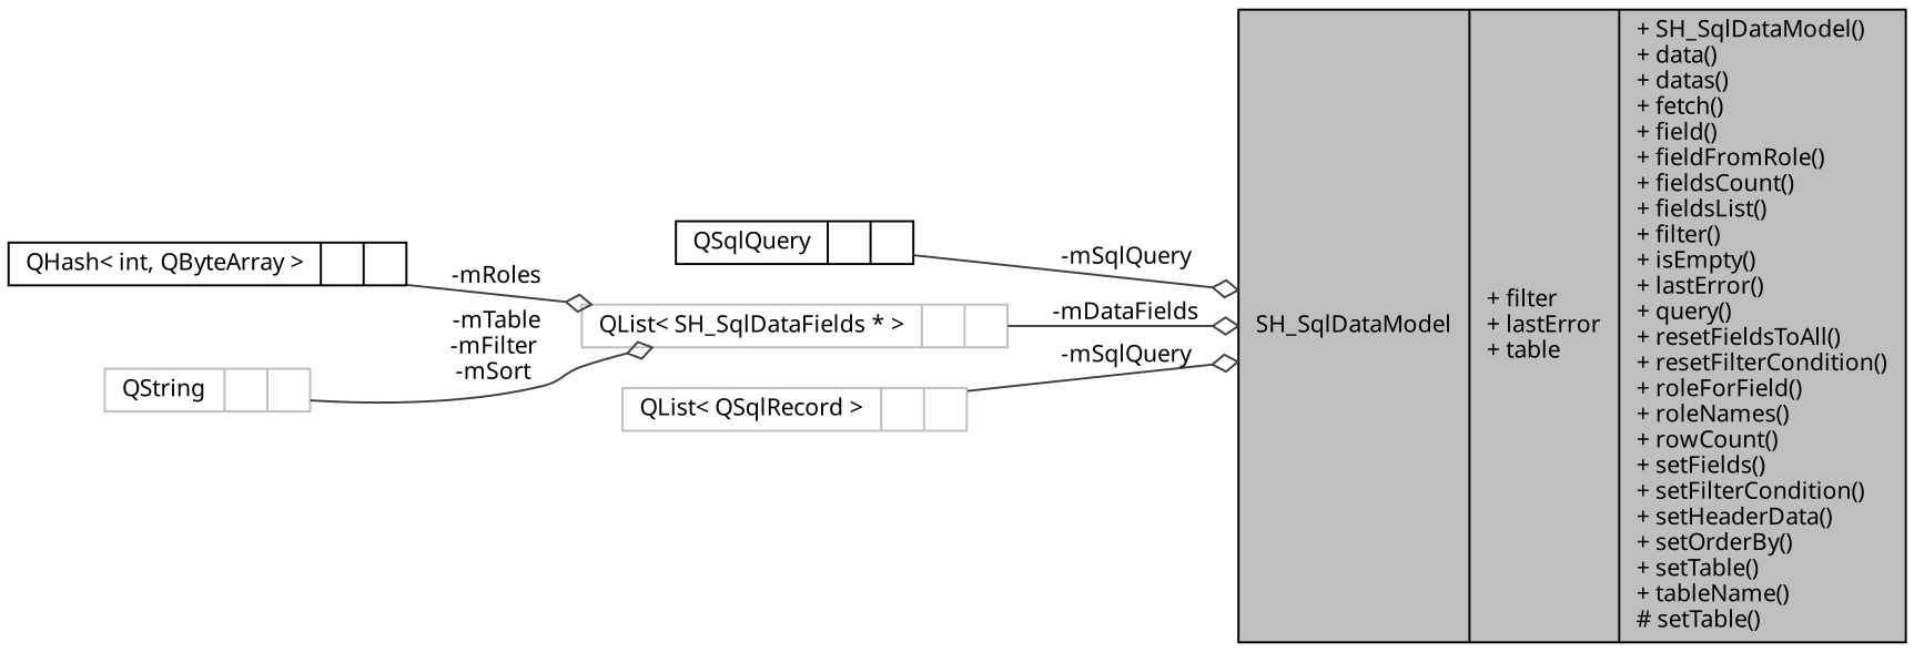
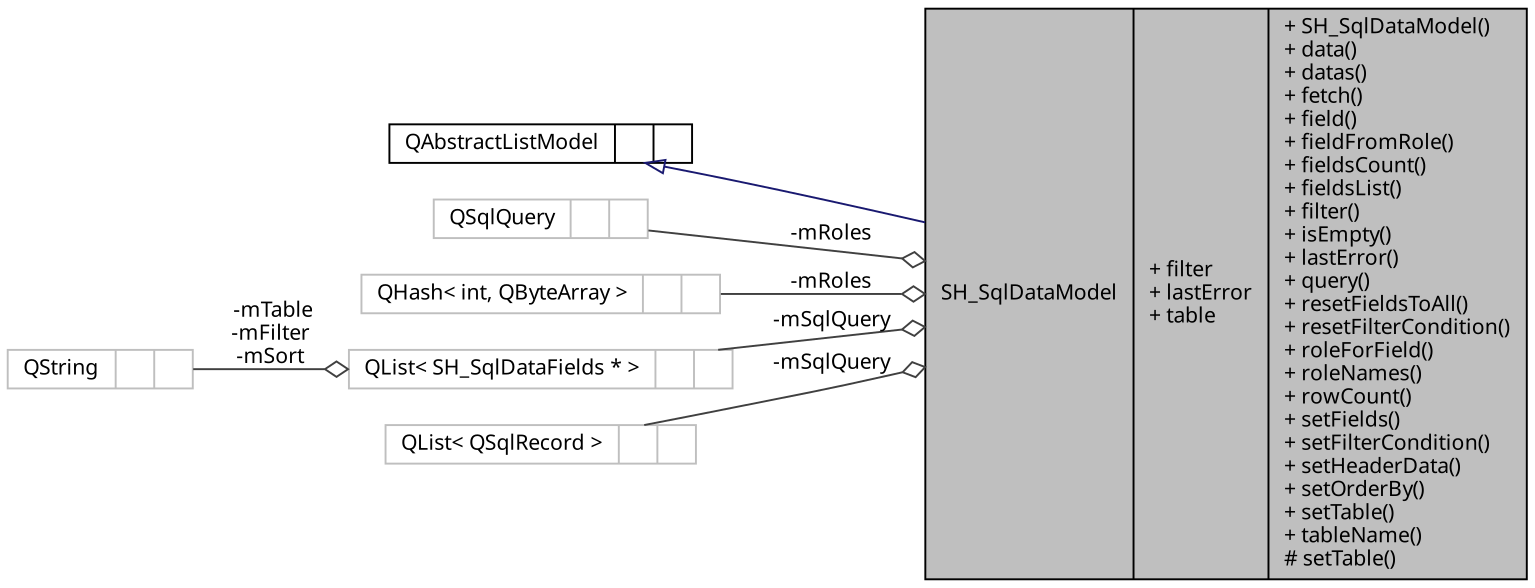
  digraph {
    rankdir=LR
    node [color=grey75 fontname=Verdana fontsize=11 shape=record]
    edge [color=grey25 fontname=Verdana fontsize=11 labelfontname=Verdana labelfontsize=11 style=solid arrowhead=odiamond]
    n1 [color=black fillcolor=grey75 fontcolor=black height=0.2 label="{SH_SqlDataModel\n|+ filter\l+ lastError\l+ table\l|+ SH_SqlDataModel()\l+ data()\l+ datas()\l+ fetch()\l+ field()\l+ fieldFromRole()\l+ fieldsCount()\l+ fieldsList()\l+ filter()\l+ isEmpty()\l+ lastError()\l+ query()\l+ resetFieldsToAll()\l+ resetFilterCondition()\l+ roleForField()\l+ roleNames()\l+ rowCount()\l+ setFields()\l+ setFilterCondition()\l+ setHeaderData()\l+ setOrderBy()\l+ setTable()\l+ tableName()\l# setTable()\l}" style=filled width=0.4]
-   n3 [color=black height=0.2 label="{QSqlQuery\n||}" width=0.4]
-   n4 [color=black height=0.2 label="{QHash\< int, QByteArray \>\n||}" width=0.4]
+   n2 [color=black height=0.2 label="{QAbstractListModel\n||}" width=0.4]
+   n3 [height=0.2 label="{QSqlQuery\n||}" width=0.4]
+   n4 [height=0.2 label="{QHash\< int, QByteArray \>\n||}" width=0.4]
    n5 [height=0.2 label="{QString\n||}" width=0.4]
    n6 [height=0.2 label="{QList\< SH_SqlDataFields * \>\n||}" width=0.4]
    n7 [height=0.2 label="{QList\< QSqlRecord \>\n||}" width=0.4]
-   n3 -> n1 [label=" -mSqlQuery"]
-   n4 -> n6 [label=" -mRoles"]
+   n2 -> n1 [arrowtail=onormal color=midnightblue dir=back arrowhead=""]
+   n3 -> n1 [label=" -mRoles"]
+   n4 -> n1 [label=" -mRoles"]
    n5 -> n6 [label=" -mTable\n-mFilter\n-mSort"]
-   n6 -> n1 [label=" -mDataFields"]
+   n6 -> n1 [label=" -mSqlQuery"]
    n7 -> n1 [label=" -mSqlQuery"]
  }
